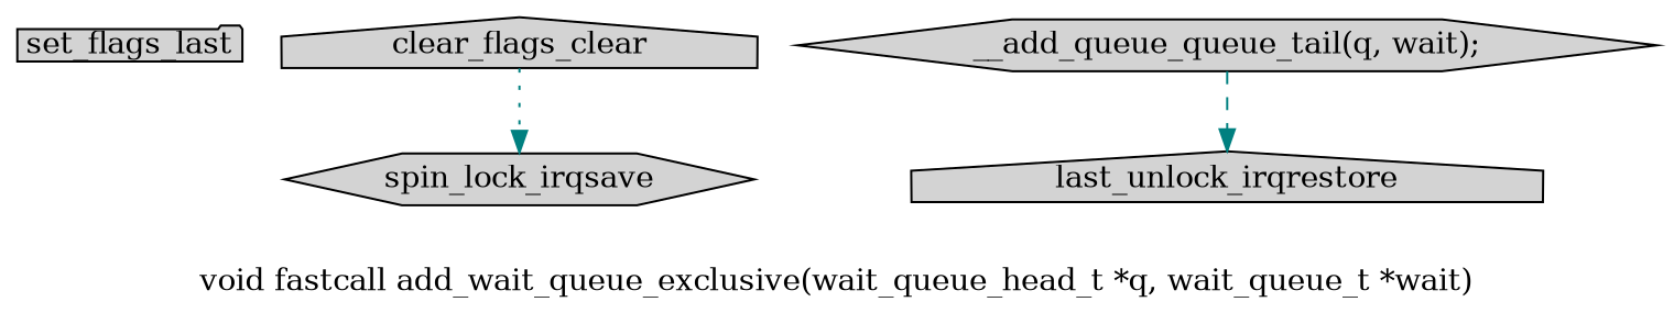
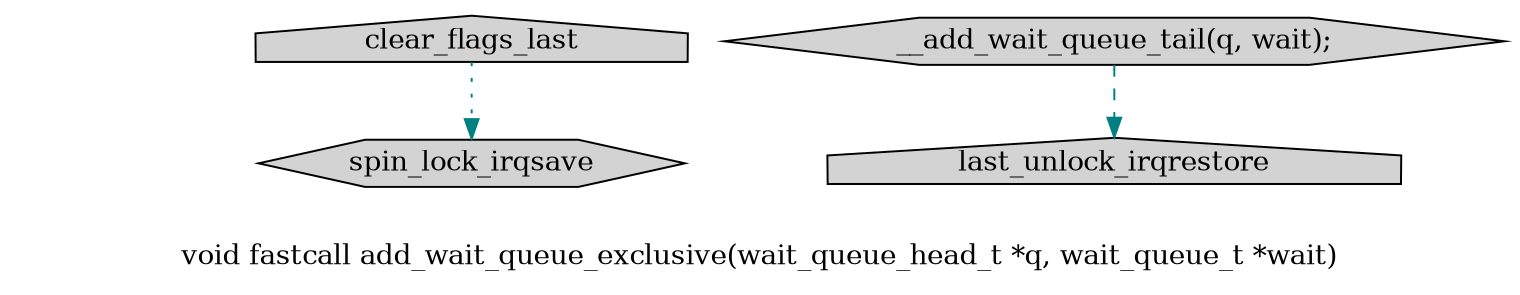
  digraph {
    label="void fastcall add_wait_queue_exclusive(wait_queue_head_t *q, wait_queue_t *wait)"
    node [margin="0.05,0.005" shape=hexagon style=filled]
    edge [color=teal]
-   set_flags_last [height=0.1 shape=folder width=0.1]
    n2 [height=0.1 label=spin_lock_irqsave width=0.1]
-   n3 [height=0.1 label="__add_queue_queue_tail(q, wait);" width=0.1]
+   n3 [height=0.1 label="__add_wait_queue_tail(q, wait);" width=0.1]
    n4 [height=0.1 label=last_unlock_irqrestore shape=house width=0.1]
-   clear_flags_last [height=0.1 shape=house width=0.1 label=clear_flags_clear]
+   clear_flags_last [height=0.1 shape=house width=0.1]
    n3 -> n4 [style=dashed]
    clear_flags_last -> n2 [style=dotted]
  }
